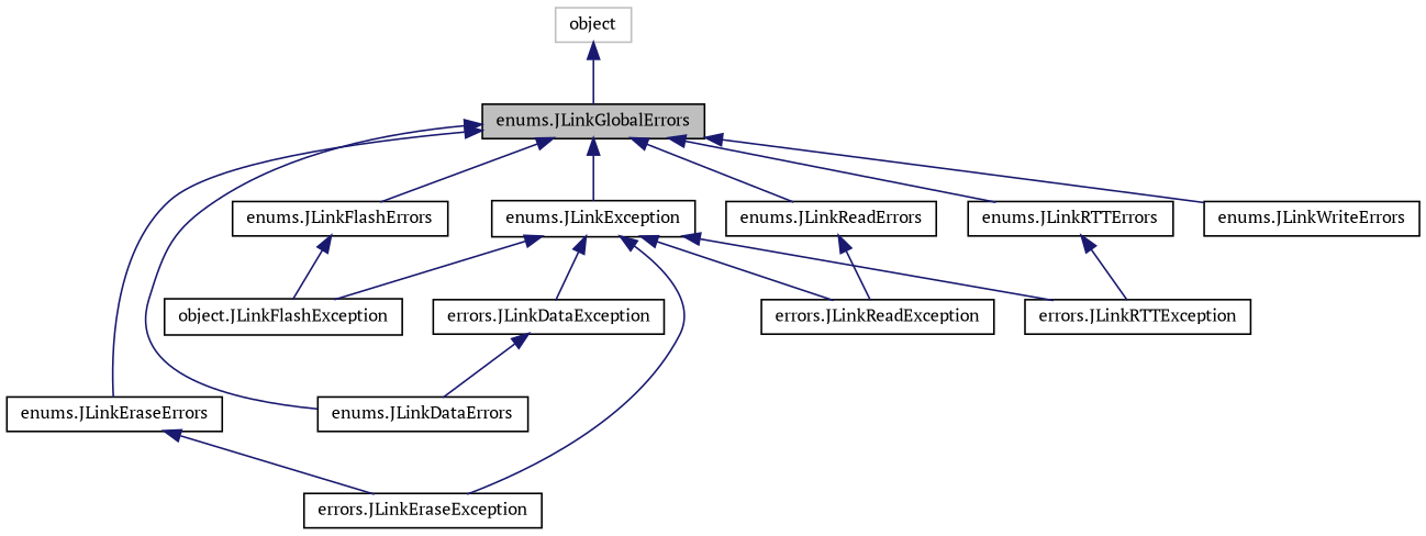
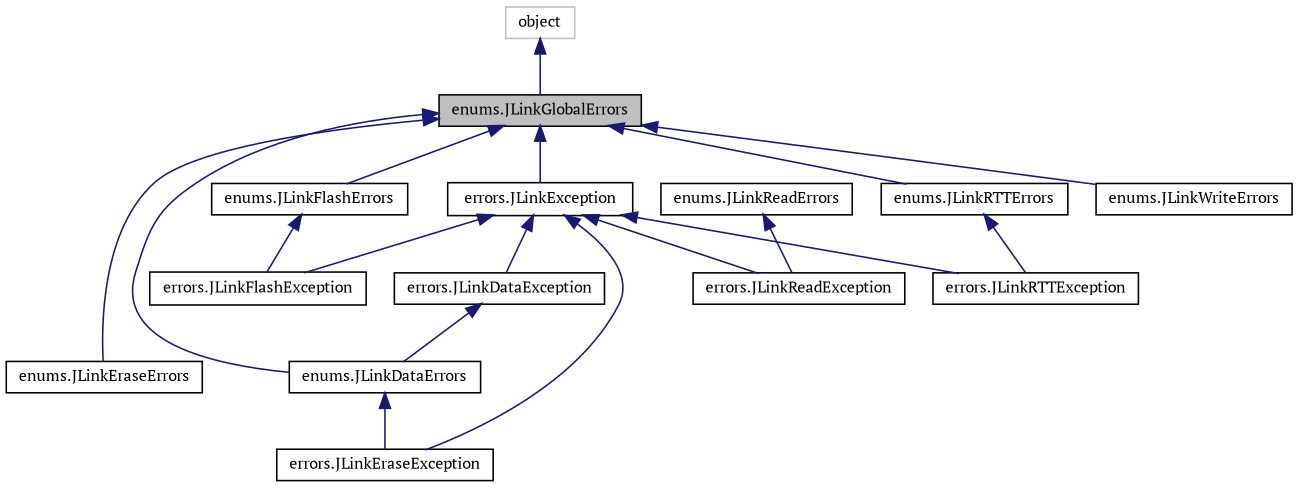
  digraph {
    fontname="PT Serif"
    rankdir=TB
    node [color=black fillcolor=white fontname="PT Serif" fontsize=10 shape=record style=filled]
    edge [color=midnightblue dir=back fontname="PT Serif" fontsize=10 labelfontname=Helvetica labelfontsize=10 style=solid]
    n1 [fillcolor=grey75 fontcolor=black height=0.2 label="enums.JLinkGlobalErrors" width=0.4]
    n2 [height=0.2 label="enums.JLinkDataErrors" width=0.4]
    n3 [height=0.2 label="enums.JLinkEraseErrors" width=0.4]
    n4 [height=0.2 label="enums.JLinkFlashErrors" width=0.4]
    n5 [height=0.2 label="enums.JLinkReadErrors" width=0.4]
    n6 [height=0.2 label="enums.JLinkRTTErrors" width=0.4]
    n7 [height=0.2 label="enums.JLinkWriteErrors" width=0.4]
-   n8 [height=0.2 label="enums.JLinkException" width=0.4]
+   n8 [height=0.2 label="errors.JLinkException" width=0.4]
    n9 [height=0.2 label="errors.JLinkEraseException" width=0.4]
-   n10 [height=0.2 label="object.JLinkFlashException" width=0.4]
+   n10 [height=0.2 label="errors.JLinkFlashException" width=0.4]
    n11 [height=0.2 label="errors.JLinkReadException" width=0.4]
    n12 [height=0.2 label="errors.JLinkRTTException" width=0.4]
    n13 [height=0.2 label="errors.JLinkDataException" width=0.4]
    n14 [color=grey75 height=0.2 label=object width=0.4]
    n1 -> n2
    n1 -> n3
    n1 -> n4
-   n1 -> n5
    n1 -> n6
    n1 -> n7
    n1 -> n8
-   n3 -> n9
+   n2 -> n9
    n4 -> n10
    n5 -> n11
    n6 -> n12
    n8 -> n9
    n8 -> n10
    n8 -> n11
    n8 -> n12
    n8 -> n13
    n13 -> n2
    n14 -> n1
  }
